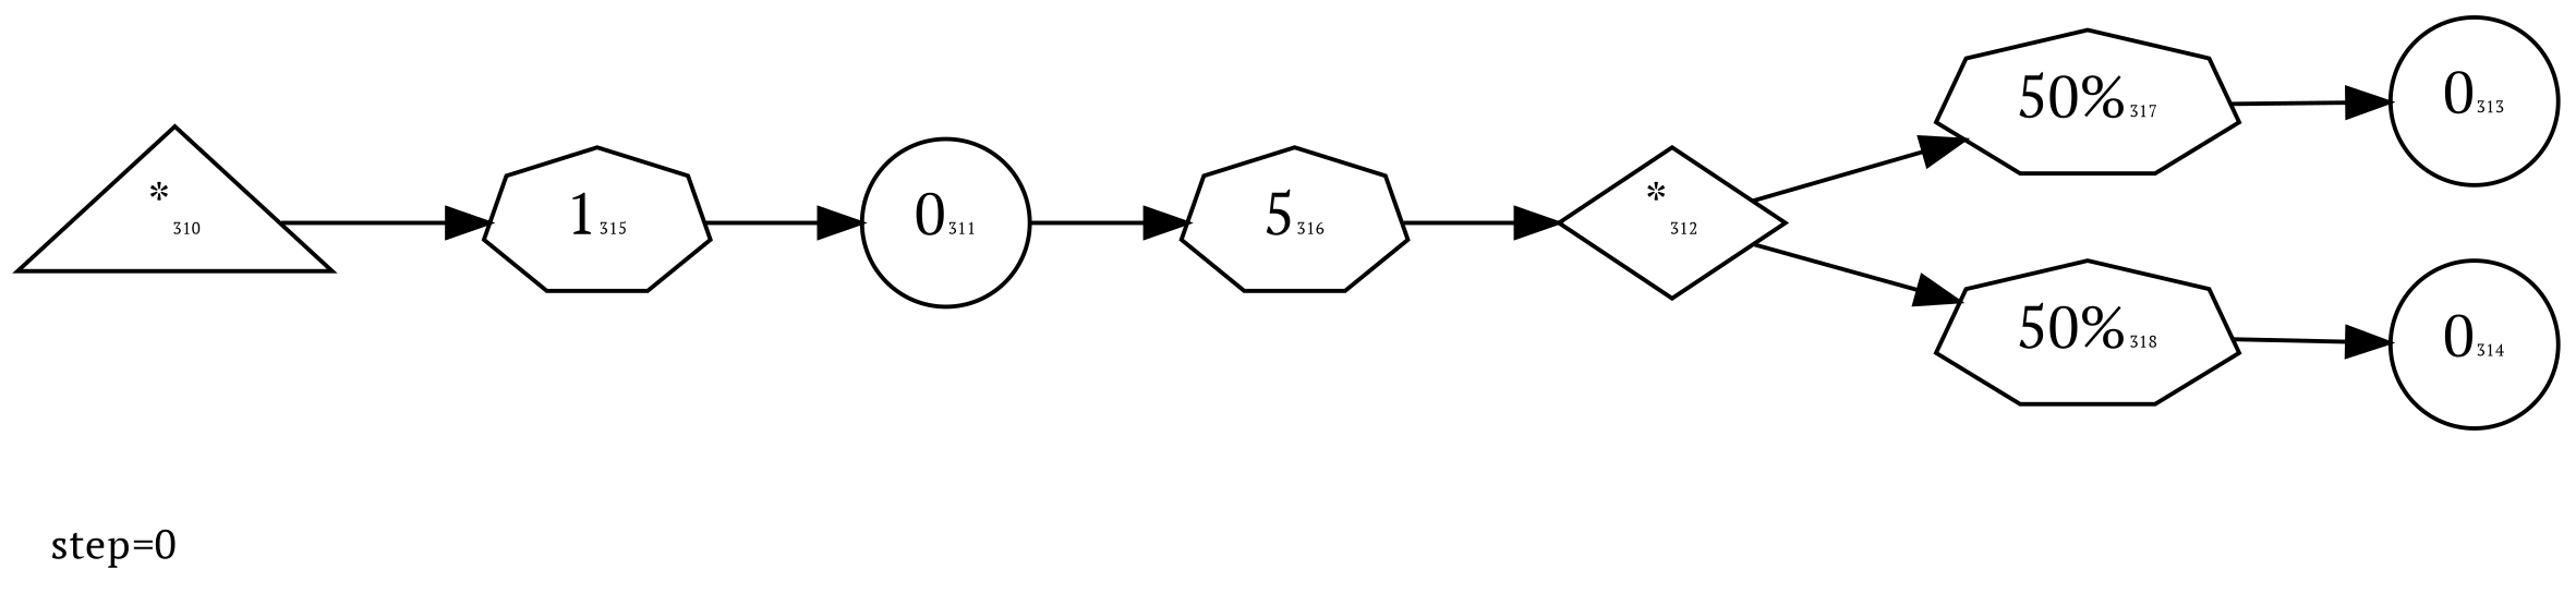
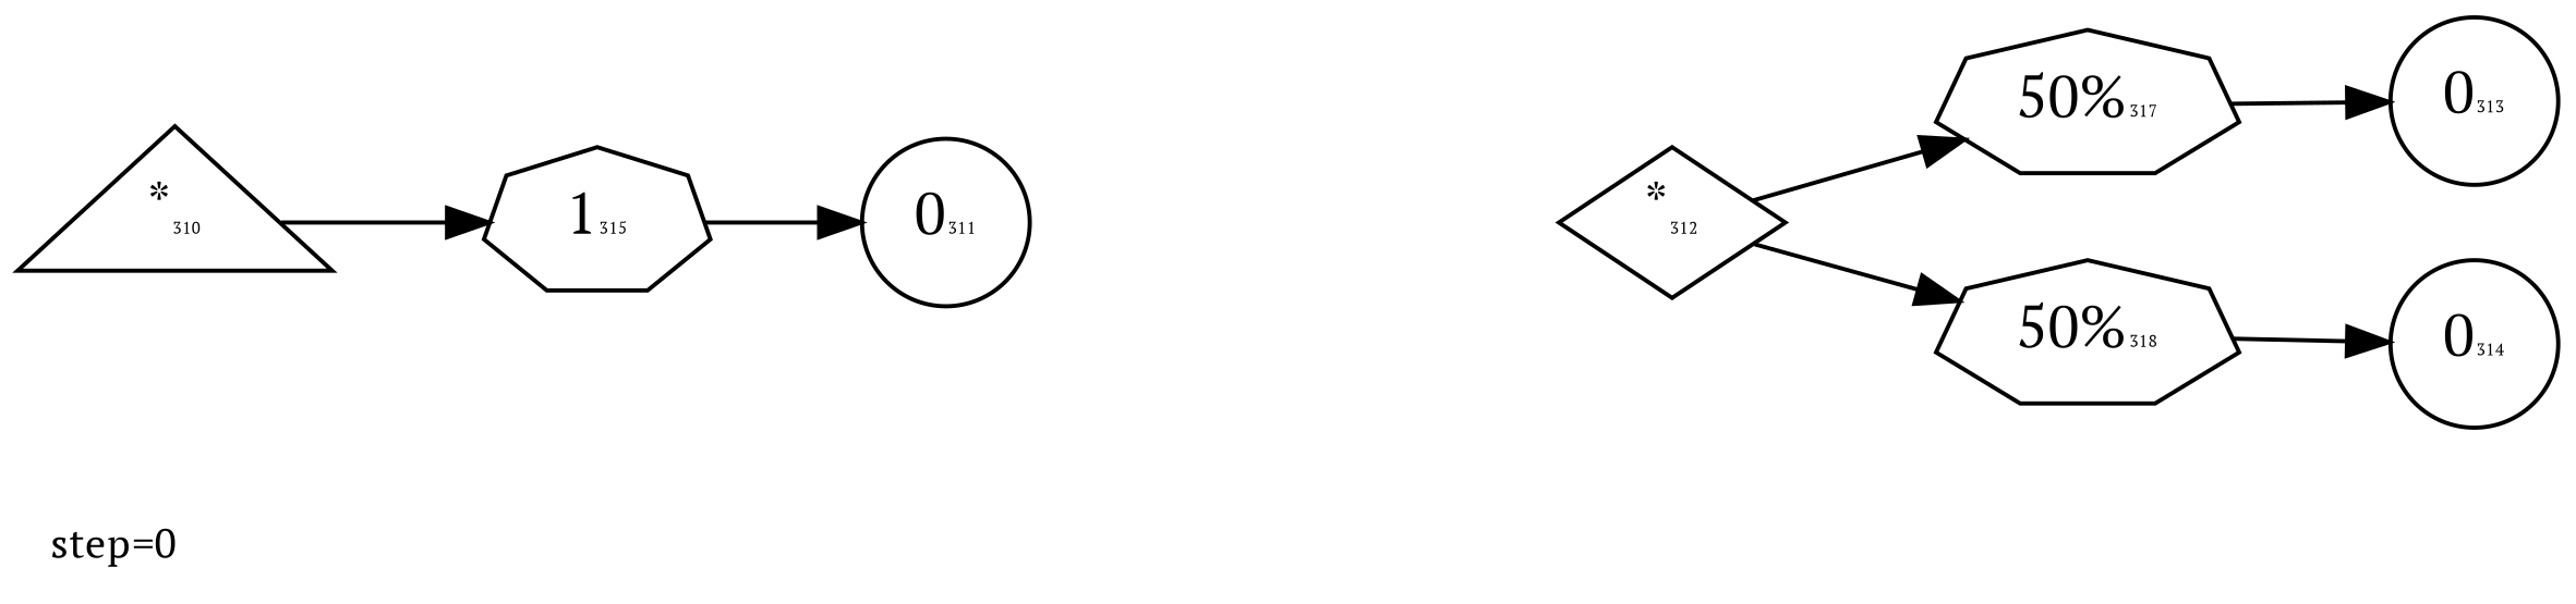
  digraph {
    fontsize=10
    label="step=0"
    labeljust=left
    labelloc=bottom
    rankdir=LR
    fontname="PT Serif"
    node [color=black labelfontcolor=black peripheries=1 shape=septagon fontname="PT Serif"]
    edge [color=black fontname="PT Serif"]
    n1 [label=<<SUP>*</SUP><FONT POINT-SIZE='4'>310</FONT>> shape=triangle]
    n2 [label=<1<FONT POINT-SIZE='4'>315</FONT>> labelfontcolor=""]
    n3 [label=<0<FONT POINT-SIZE='4'>311</FONT>> shape=circle]
-   n4 [label=<5<FONT POINT-SIZE='4'>316</FONT>> labelfontcolor=""]
    n5 [label=<<SUP>*</SUP><FONT POINT-SIZE='4'>312</FONT>> shape=diamond]
    n6 [label=<50%<FONT POINT-SIZE='4'>317</FONT>> labelfontcolor=""]
    n7 [label=<50%<FONT POINT-SIZE='4'>318</FONT>> labelfontcolor=""]
    n8 [label=<0<FONT POINT-SIZE='4'>313</FONT>> shape=circle]
    n9 [label=<0<FONT POINT-SIZE='4'>314</FONT>> shape=circle]
    n1 -> n2
    n2 -> n3
-   n3 -> n4
-   n4 -> n5
    n5 -> n6
    n5 -> n7
    n6 -> n8
    n7 -> n9
  }
